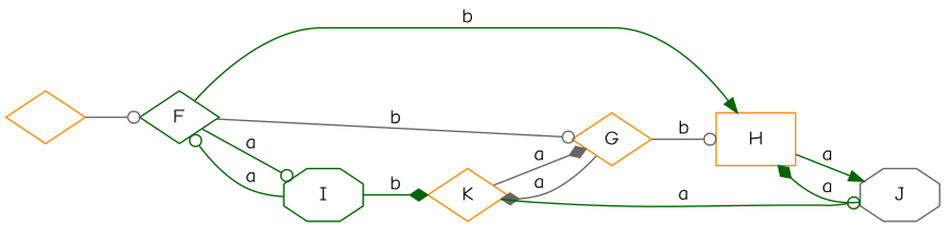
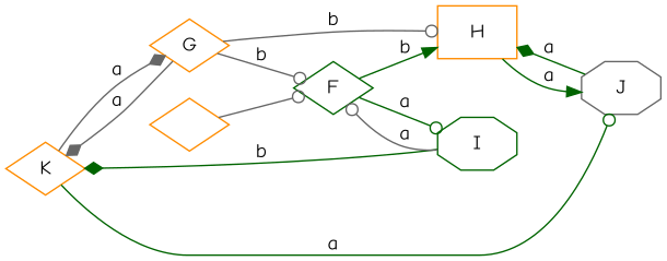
  digraph {
    fontname="Comic Neue"
    rankdir=LR
    node [color=darkorange fontname="Comic Neue" margin=0 shape=diamond]
    edge [arrowhead=odot color=darkgreen fontname="Comic Neue"]
    H [shape=box]
    G
    K
    J [color=gray40 shape=octagon]
    F [color=darkgreen]
    I [color=darkgreen shape=octagon]
    " "
    H -> J [arrowhead=normal label=a]
    G -> H [color=gray40 label=b]
    G -> K [arrowhead=diamond color=gray40 label=a]
    K -> G [arrowhead=diamond color=gray40 label=a]
    K -> J [label=a]
    J -> H [arrowhead=diamond label=a]
    F -> H [arrowhead=normal label=b]
-   F -> G [color=gray40 label=b]
+   G -> F [color=gray40 label=b]
    F -> I [label=a]
    I -> K [arrowhead=diamond label=b]
-   I -> F [label=a]
+   I -> F [color=gray40 label=a]
    " " -> F [color=gray40]
  }
